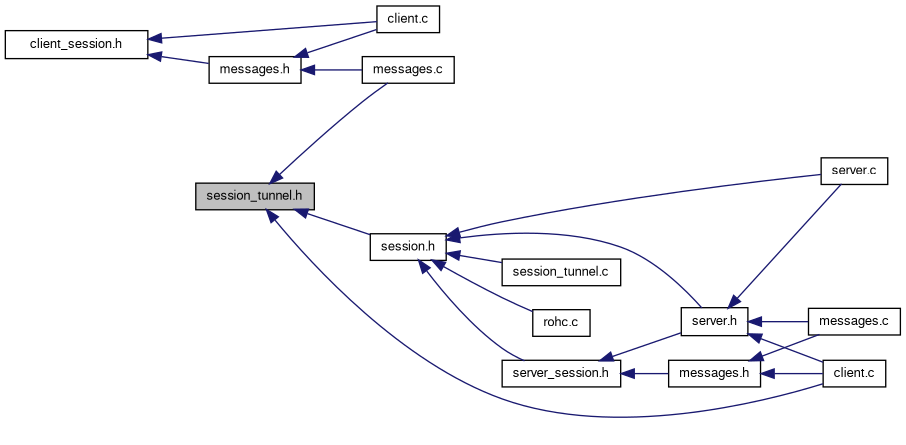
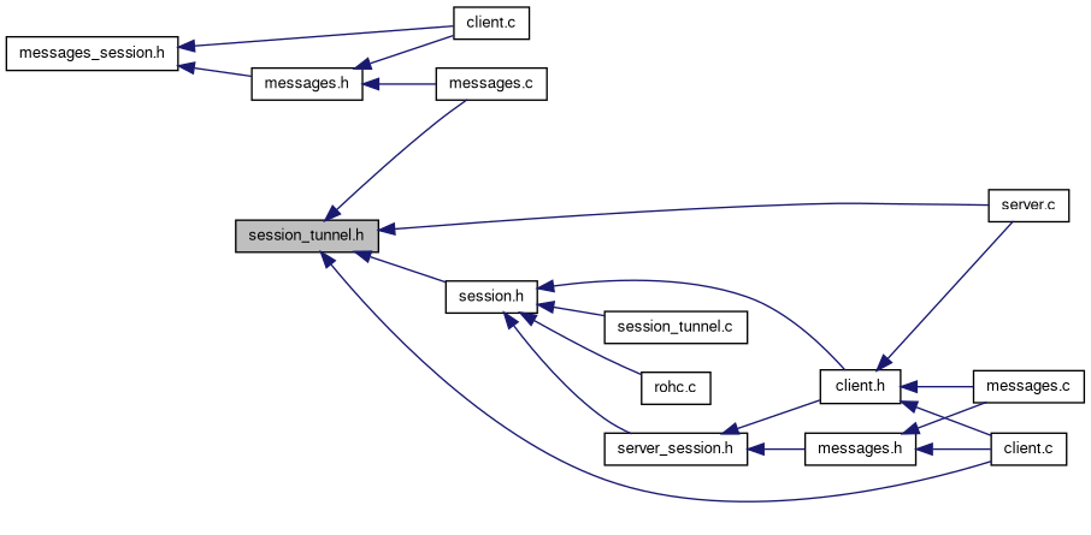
  digraph {
    rankdir=LR
    node [color=black fillcolor=white fontname=FreeSans fontsize=10 shape=record style=filled]
    edge [color=midnightblue dir=back fontname=FreeSans fontsize=10 labelfontname=FreeSans labelfontsize=10 style=solid]
    n1 [fillcolor=grey75 fontcolor=black height=0.2 label="session_tunnel.h" width=0.4]
    n2 [height=0.2 label="messages.c" width=0.4]
    n3 [height=0.2 label="session.h" width=0.4]
    n4 [height=0.2 label="client.c" width=0.4]
    n5 [height=0.2 label="server.c" width=0.4]
    n6 [height=0.2 label="session_tunnel.c" width=0.4]
    n7 [height=0.2 label="rohc.c" width=0.4]
    n8 [height=0.2 label="server_session.h" width=0.4]
-   n9 [height=0.2 label="server.h" width=0.4]
-   n10 [height=0.2 label="client_session.h" width=0.4]
+   n9 [height=0.2 label="client.h" width=0.4]
+   n10 [height=0.2 label="messages_session.h" width=0.4]
    n11 [height=0.2 label="client.c" width=0.4]
    n12 [height=0.2 label="messages.h" width=0.4]
    n13 [height=0.2 label="messages.h" width=0.4]
    n14 [height=0.2 label="messages.c" width=0.4]
    n1 -> n2
    n1 -> n3
    n1 -> n4
-   n3 -> n5
+   n1 -> n5
    n3 -> n6
    n3 -> n7
    n3 -> n8
    n3 -> n9
    n8 -> n9
    n8 -> n13
    n9 -> n4
    n9 -> n5
    n9 -> n14
    n10 -> n11
    n10 -> n12
    n12 -> n2
    n12 -> n11
    n13 -> n4
    n13 -> n14
  }
